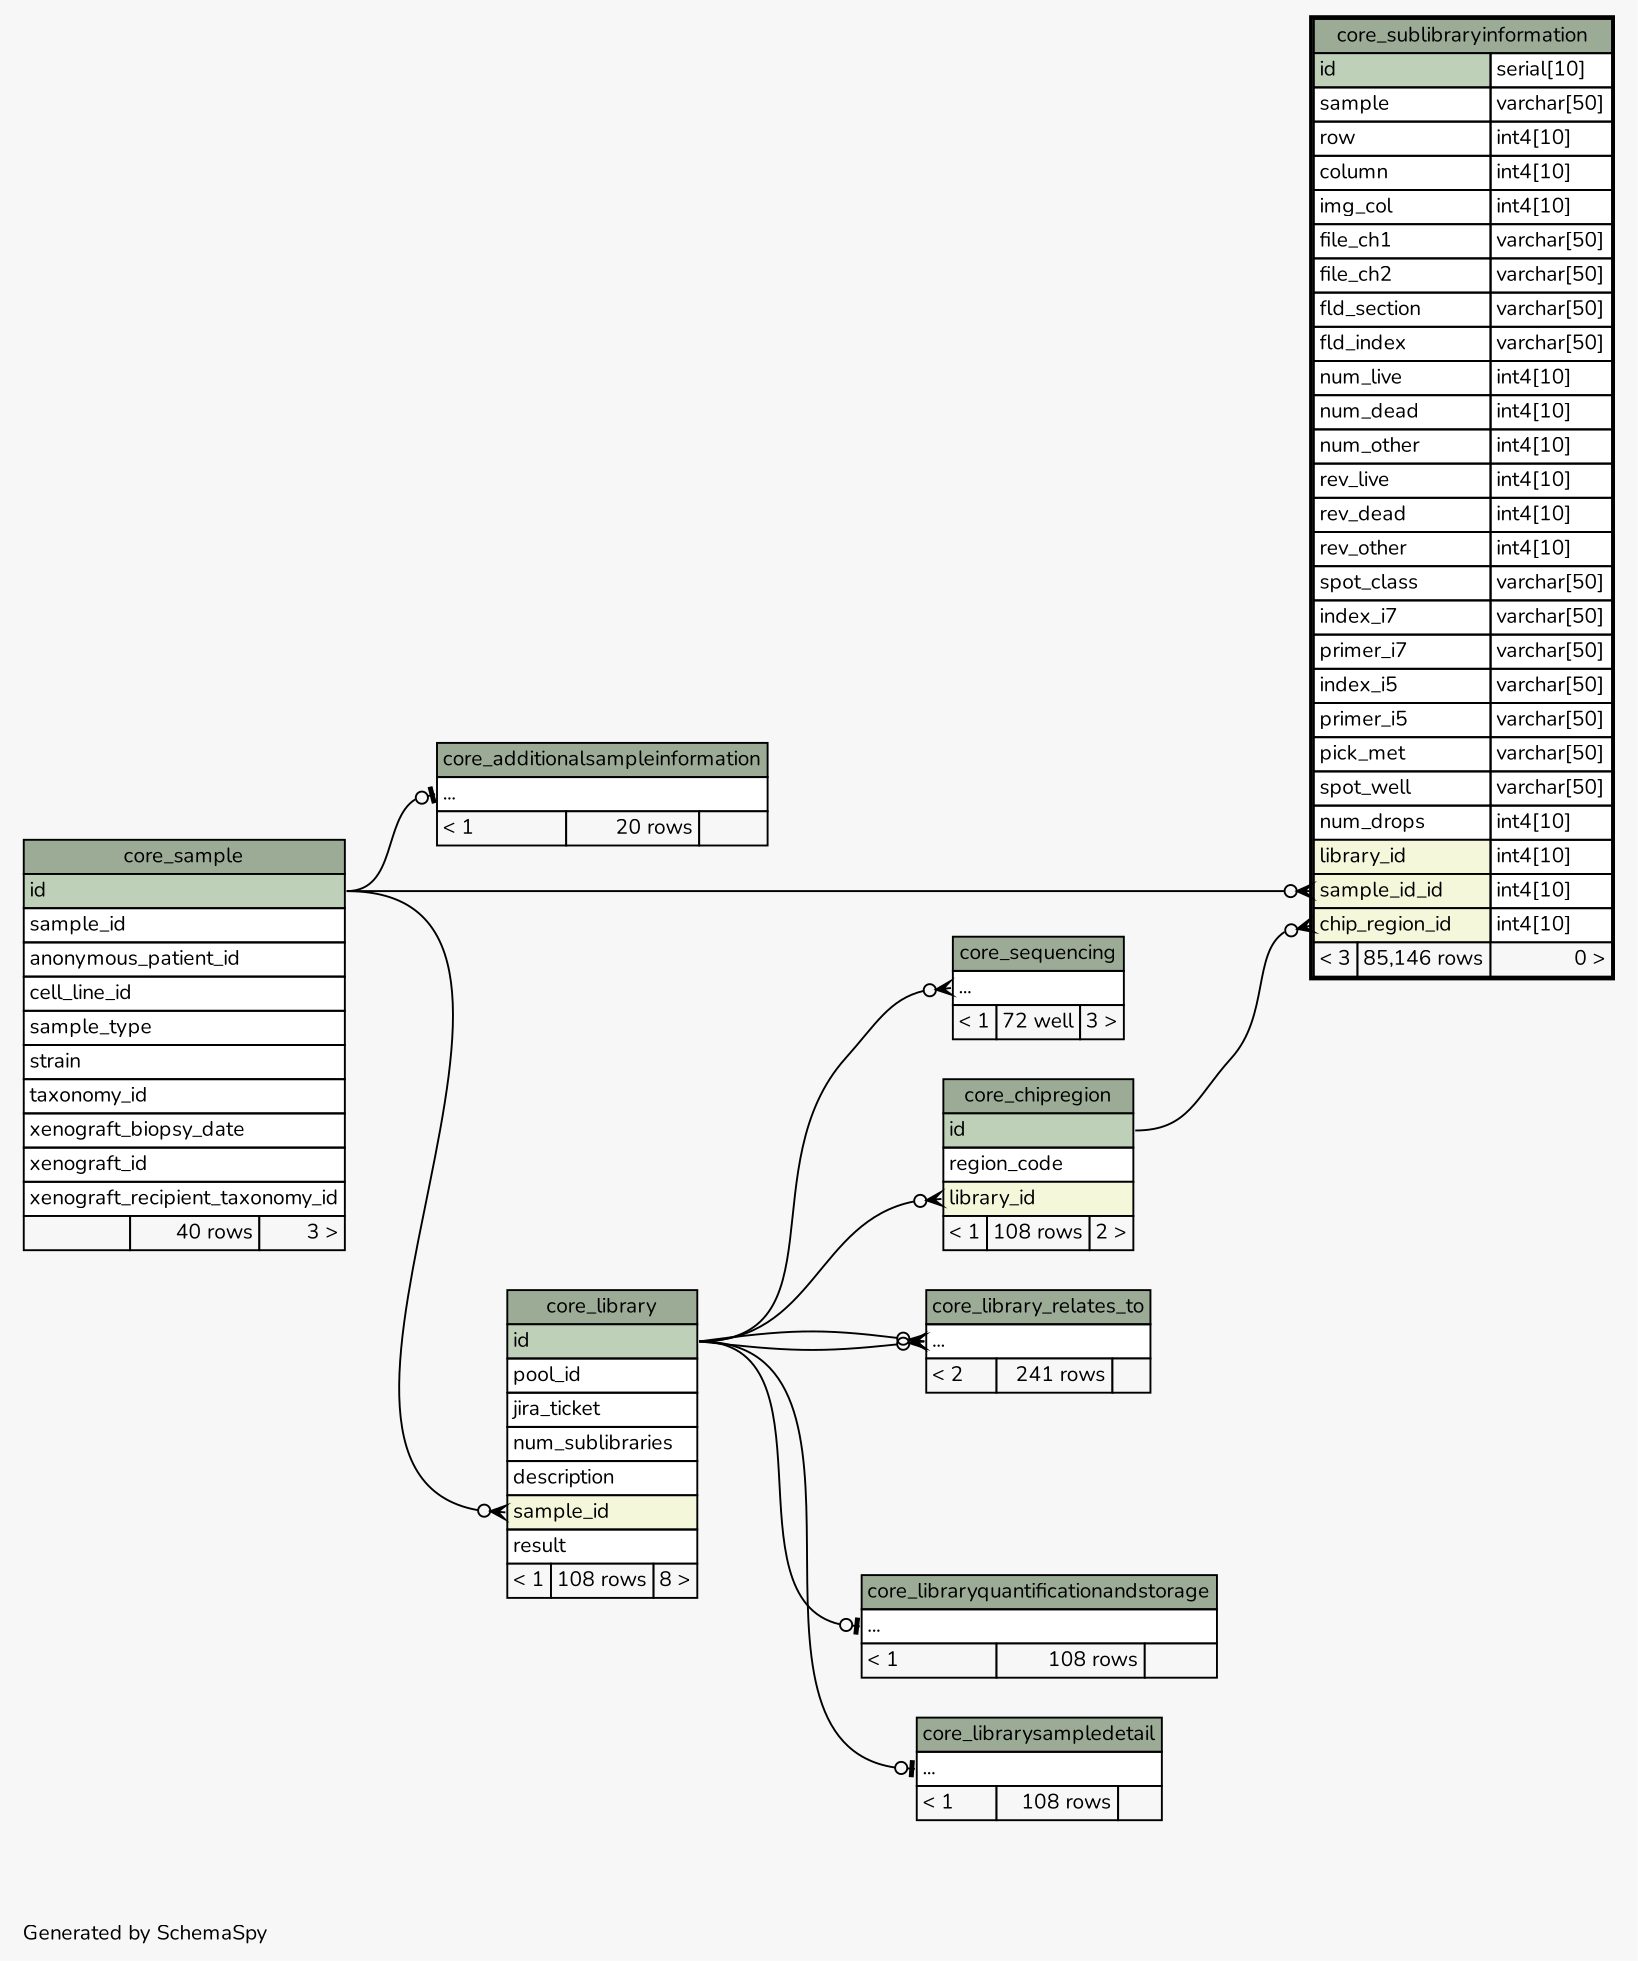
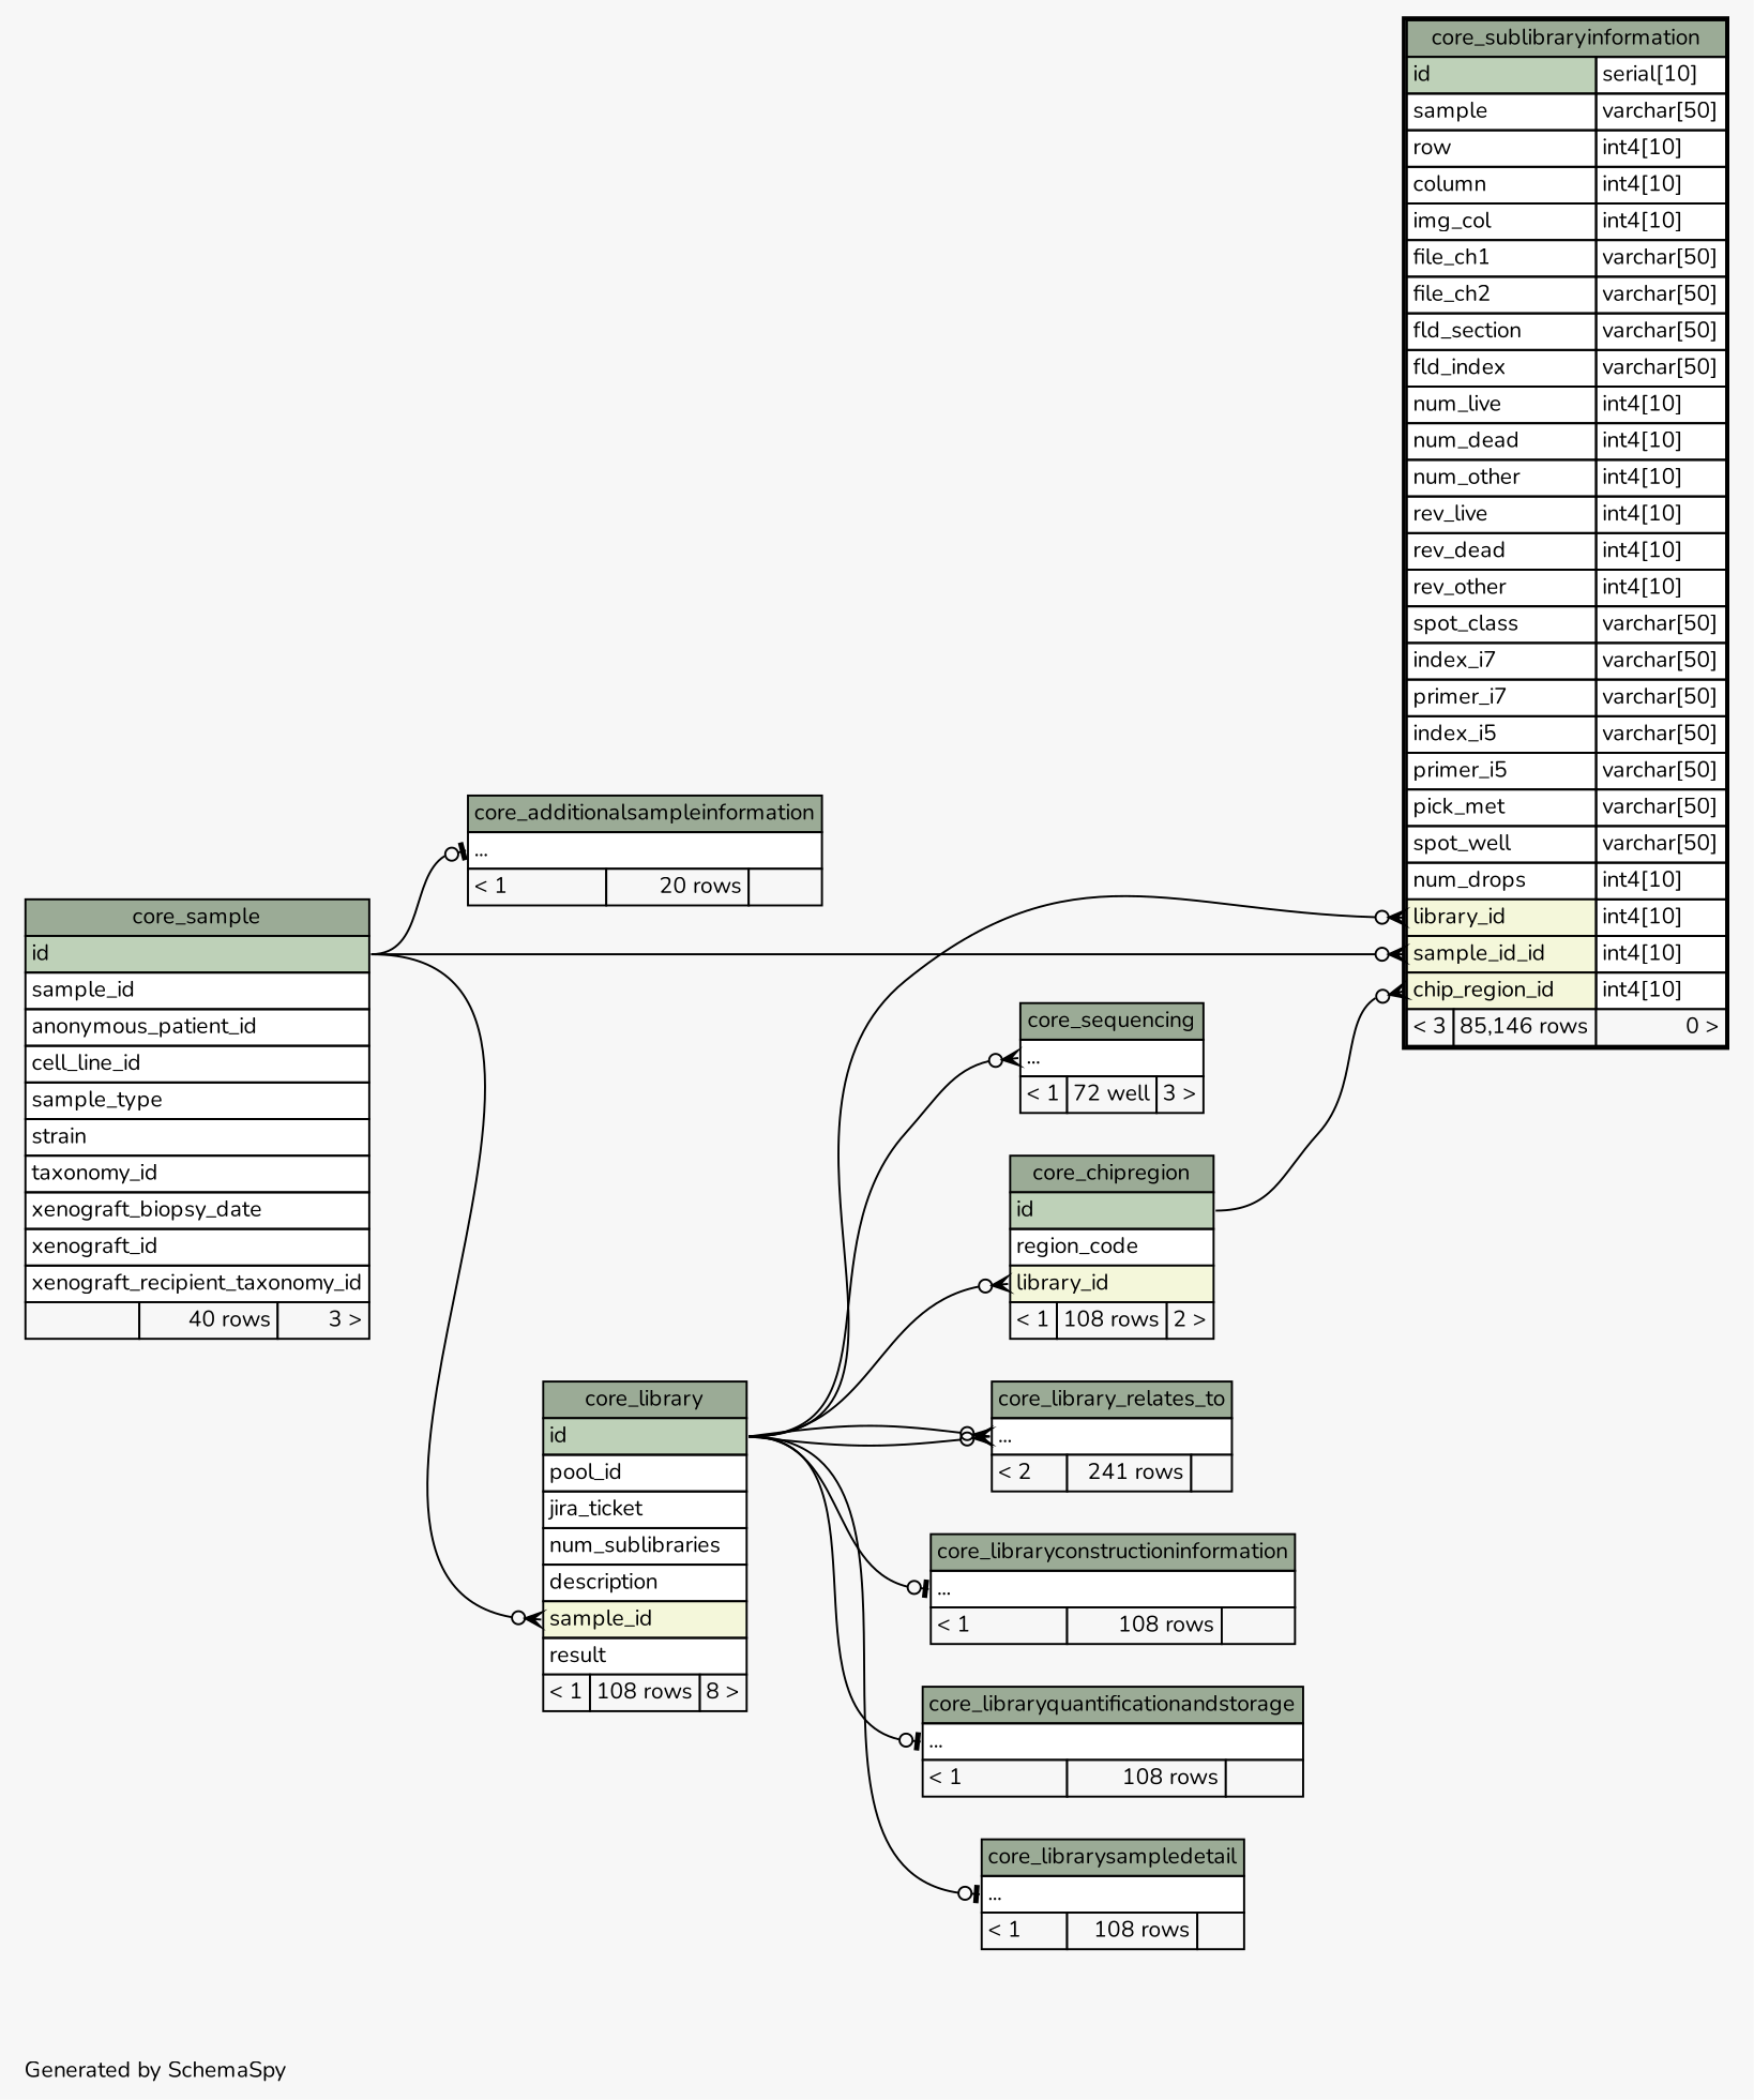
  digraph {
    bgcolor="#f7f7f7"
    fontname=Nunito
    fontsize=11
    label="\nGenerated by SchemaSpy"
    labeljust=l
    nodesep=0.18
    rankdir=RL
    ranksep=0.46
    node [fontname=Nunito fontsize=11 shape=plaintext]
    edge [arrowhead=none arrowsize=0.8 arrowtail=crowodot dir=back fontname=Nunito headport="id:e" tailport="elipses:w"]
    n1 [label=<     <TABLE BORDER="0" CELLBORDER="1" CELLSPACING="0" BGCOLOR="#ffffff">       <TR><TD COLSPAN="3" BGCOLOR="#9bab96" ALIGN="CENTER">core_additionalsampleinformation</TD></TR>       <TR><TD PORT="elipses" COLSPAN="3" ALIGN="LEFT">...</TD></TR>       <TR><TD ALIGN="LEFT" BGCOLOR="#f7f7f7">&lt; 1</TD><TD ALIGN="RIGHT" BGCOLOR="#f7f7f7">20 rows</TD><TD ALIGN="RIGHT" BGCOLOR="#f7f7f7">  </TD></TR>     </TABLE>>]
    n2 [label=<     <TABLE BORDER="0" CELLBORDER="1" CELLSPACING="0" BGCOLOR="#ffffff">       <TR><TD COLSPAN="3" BGCOLOR="#9bab96" ALIGN="CENTER">core_sample</TD></TR>       <TR><TD PORT="id" COLSPAN="3" BGCOLOR="#bed1b8" ALIGN="LEFT">id</TD></TR>       <TR><TD PORT="sample_id" COLSPAN="3" ALIGN="LEFT">sample_id</TD></TR>       <TR><TD PORT="anonymous_patient_id" COLSPAN="3" ALIGN="LEFT">anonymous_patient_id</TD></TR>       <TR><TD PORT="cell_line_id" COLSPAN="3" ALIGN="LEFT">cell_line_id</TD></TR>       <TR><TD PORT="sample_type" COLSPAN="3" ALIGN="LEFT">sample_type</TD></TR>       <TR><TD PORT="strain" COLSPAN="3" ALIGN="LEFT">strain</TD></TR>       <TR><TD PORT="taxonomy_id" COLSPAN="3" ALIGN="LEFT">taxonomy_id</TD></TR>       <TR><TD PORT="xenograft_biopsy_date" COLSPAN="3" ALIGN="LEFT">xenograft_biopsy_date</TD></TR>       <TR><TD PORT="xenograft_id" COLSPAN="3" ALIGN="LEFT">xenograft_id</TD></TR>       <TR><TD PORT="xenograft_recipient_taxonomy_id" COLSPAN="3" ALIGN="LEFT">xenograft_recipient_taxonomy_id</TD></TR>       <TR><TD ALIGN="LEFT" BGCOLOR="#f7f7f7">  </TD><TD ALIGN="RIGHT" BGCOLOR="#f7f7f7">40 rows</TD><TD ALIGN="RIGHT" BGCOLOR="#f7f7f7">3 &gt;</TD></TR>     </TABLE>>]
    n3 [label=<     <TABLE BORDER="0" CELLBORDER="1" CELLSPACING="0" BGCOLOR="#ffffff">       <TR><TD COLSPAN="3" BGCOLOR="#9bab96" ALIGN="CENTER">core_chipregion</TD></TR>       <TR><TD PORT="id" COLSPAN="3" BGCOLOR="#bed1b8" ALIGN="LEFT">id</TD></TR>       <TR><TD PORT="region_code" COLSPAN="3" ALIGN="LEFT">region_code</TD></TR>       <TR><TD PORT="library_id" COLSPAN="3" BGCOLOR="#f4f7da" ALIGN="LEFT">library_id</TD></TR>       <TR><TD ALIGN="LEFT" BGCOLOR="#f7f7f7">&lt; 1</TD><TD ALIGN="RIGHT" BGCOLOR="#f7f7f7">108 rows</TD><TD ALIGN="RIGHT" BGCOLOR="#f7f7f7">2 &gt;</TD></TR>     </TABLE>>]
    n4 [label=<     <TABLE BORDER="0" CELLBORDER="1" CELLSPACING="0" BGCOLOR="#ffffff">       <TR><TD COLSPAN="3" BGCOLOR="#9bab96" ALIGN="CENTER">core_library</TD></TR>       <TR><TD PORT="id" COLSPAN="3" BGCOLOR="#bed1b8" ALIGN="LEFT">id</TD></TR>       <TR><TD PORT="pool_id" COLSPAN="3" ALIGN="LEFT">pool_id</TD></TR>       <TR><TD PORT="jira_ticket" COLSPAN="3" ALIGN="LEFT">jira_ticket</TD></TR>       <TR><TD PORT="num_sublibraries" COLSPAN="3" ALIGN="LEFT">num_sublibraries</TD></TR>       <TR><TD PORT="description" COLSPAN="3" ALIGN="LEFT">description</TD></TR>       <TR><TD PORT="sample_id" COLSPAN="3" BGCOLOR="#f4f7da" ALIGN="LEFT">sample_id</TD></TR>       <TR><TD PORT="result" COLSPAN="3" ALIGN="LEFT">result</TD></TR>       <TR><TD ALIGN="LEFT" BGCOLOR="#f7f7f7">&lt; 1</TD><TD ALIGN="RIGHT" BGCOLOR="#f7f7f7">108 rows</TD><TD ALIGN="RIGHT" BGCOLOR="#f7f7f7">8 &gt;</TD></TR>     </TABLE>>]
    n5 [label=<     <TABLE BORDER="0" CELLBORDER="1" CELLSPACING="0" BGCOLOR="#ffffff">       <TR><TD COLSPAN="3" BGCOLOR="#9bab96" ALIGN="CENTER">core_library_relates_to</TD></TR>       <TR><TD PORT="elipses" COLSPAN="3" ALIGN="LEFT">...</TD></TR>       <TR><TD ALIGN="LEFT" BGCOLOR="#f7f7f7">&lt; 2</TD><TD ALIGN="RIGHT" BGCOLOR="#f7f7f7">241 rows</TD><TD ALIGN="RIGHT" BGCOLOR="#f7f7f7">  </TD></TR>     </TABLE>>]
+   n6 [label=<     <TABLE BORDER="0" CELLBORDER="1" CELLSPACING="0" BGCOLOR="#ffffff">       <TR><TD COLSPAN="3" BGCOLOR="#9bab96" ALIGN="CENTER">core_libraryconstructioninformation</TD></TR>       <TR><TD PORT="elipses" COLSPAN="3" ALIGN="LEFT">...</TD></TR>       <TR><TD ALIGN="LEFT" BGCOLOR="#f7f7f7">&lt; 1</TD><TD ALIGN="RIGHT" BGCOLOR="#f7f7f7">108 rows</TD><TD ALIGN="RIGHT" BGCOLOR="#f7f7f7">  </TD></TR>     </TABLE>>]
    n7 [label=<     <TABLE BORDER="0" CELLBORDER="1" CELLSPACING="0" BGCOLOR="#ffffff">       <TR><TD COLSPAN="3" BGCOLOR="#9bab96" ALIGN="CENTER">core_libraryquantificationandstorage</TD></TR>       <TR><TD PORT="elipses" COLSPAN="3" ALIGN="LEFT">...</TD></TR>       <TR><TD ALIGN="LEFT" BGCOLOR="#f7f7f7">&lt; 1</TD><TD ALIGN="RIGHT" BGCOLOR="#f7f7f7">108 rows</TD><TD ALIGN="RIGHT" BGCOLOR="#f7f7f7">  </TD></TR>     </TABLE>>]
    n8 [label=<     <TABLE BORDER="0" CELLBORDER="1" CELLSPACING="0" BGCOLOR="#ffffff">       <TR><TD COLSPAN="3" BGCOLOR="#9bab96" ALIGN="CENTER">core_librarysampledetail</TD></TR>       <TR><TD PORT="elipses" COLSPAN="3" ALIGN="LEFT">...</TD></TR>       <TR><TD ALIGN="LEFT" BGCOLOR="#f7f7f7">&lt; 1</TD><TD ALIGN="RIGHT" BGCOLOR="#f7f7f7">108 rows</TD><TD ALIGN="RIGHT" BGCOLOR="#f7f7f7">  </TD></TR>     </TABLE>>]
    n9 [label=<     <TABLE BORDER="0" CELLBORDER="1" CELLSPACING="0" BGCOLOR="#ffffff">       <TR><TD COLSPAN="3" BGCOLOR="#9bab96" ALIGN="CENTER">core_sequencing</TD></TR>       <TR><TD PORT="elipses" COLSPAN="3" ALIGN="LEFT">...</TD></TR>       <TR><TD ALIGN="LEFT" BGCOLOR="#f7f7f7">&lt; 1</TD><TD ALIGN="RIGHT" BGCOLOR="#f7f7f7">72 well</TD><TD ALIGN="RIGHT" BGCOLOR="#f7f7f7">3 &gt;</TD></TR>     </TABLE>>]
    n10 [label=<     <TABLE BORDER="2" CELLBORDER="1" CELLSPACING="0" BGCOLOR="#ffffff">       <TR><TD COLSPAN="3" BGCOLOR="#9bab96" ALIGN="CENTER">core_sublibraryinformation</TD></TR>       <TR><TD PORT="id" COLSPAN="2" BGCOLOR="#bed1b8" ALIGN="LEFT">id</TD><TD PORT="id.type" ALIGN="LEFT">serial[10]</TD></TR>       <TR><TD PORT="sample" COLSPAN="2" ALIGN="LEFT">sample</TD><TD PORT="sample.type" ALIGN="LEFT">varchar[50]</TD></TR>       <TR><TD PORT="row" COLSPAN="2" ALIGN="LEFT">row</TD><TD PORT="row.type" ALIGN="LEFT">int4[10]</TD></TR>       <TR><TD PORT="column" COLSPAN="2" ALIGN="LEFT">column</TD><TD PORT="column.type" ALIGN="LEFT">int4[10]</TD></TR>       <TR><TD PORT="img_col" COLSPAN="2" ALIGN="LEFT">img_col</TD><TD PORT="img_col.type" ALIGN="LEFT">int4[10]</TD></TR>       <TR><TD PORT="file_ch1" COLSPAN="2" ALIGN="LEFT">file_ch1</TD><TD PORT="file_ch1.type" ALIGN="LEFT">varchar[50]</TD></TR>       <TR><TD PORT="file_ch2" COLSPAN="2" ALIGN="LEFT">file_ch2</TD><TD PORT="file_ch2.type" ALIGN="LEFT">varchar[50]</TD></TR>       <TR><TD PORT="fld_section" COLSPAN="2" ALIGN="LEFT">fld_section</TD><TD PORT="fld_section.type" ALIGN="LEFT">varchar[50]</TD></TR>       <TR><TD PORT="fld_index" COLSPAN="2" ALIGN="LEFT">fld_index</TD><TD PORT="fld_index.type" ALIGN="LEFT">varchar[50]</TD></TR>       <TR><TD PORT="num_live" COLSPAN="2" ALIGN="LEFT">num_live</TD><TD PORT="num_live.type" ALIGN="LEFT">int4[10]</TD></TR>       <TR><TD PORT="num_dead" COLSPAN="2" ALIGN="LEFT">num_dead</TD><TD PORT="num_dead.type" ALIGN="LEFT">int4[10]</TD></TR>       <TR><TD PORT="num_other" COLSPAN="2" ALIGN="LEFT">num_other</TD><TD PORT="num_other.type" ALIGN="LEFT">int4[10]</TD></TR>       <TR><TD PORT="rev_live" COLSPAN="2" ALIGN="LEFT">rev_live</TD><TD PORT="rev_live.type" ALIGN="LEFT">int4[10]</TD></TR>       <TR><TD PORT="rev_dead" COLSPAN="2" ALIGN="LEFT">rev_dead</TD><TD PORT="rev_dead.type" ALIGN="LEFT">int4[10]</TD></TR>       <TR><TD PORT="rev_other" COLSPAN="2" ALIGN="LEFT">rev_other</TD><TD PORT="rev_other.type" ALIGN="LEFT">int4[10]</TD></TR>       <TR><TD PORT="spot_class" COLSPAN="2" ALIGN="LEFT">spot_class</TD><TD PORT="spot_class.type" ALIGN="LEFT">varchar[50]</TD></TR>       <TR><TD PORT="index_i7" COLSPAN="2" ALIGN="LEFT">index_i7</TD><TD PORT="index_i7.type" ALIGN="LEFT">varchar[50]</TD></TR>       <TR><TD PORT="primer_i7" COLSPAN="2" ALIGN="LEFT">primer_i7</TD><TD PORT="primer_i7.type" ALIGN="LEFT">varchar[50]</TD></TR>       <TR><TD PORT="index_i5" COLSPAN="2" ALIGN="LEFT">index_i5</TD><TD PORT="index_i5.type" ALIGN="LEFT">varchar[50]</TD></TR>       <TR><TD PORT="primer_i5" COLSPAN="2" ALIGN="LEFT">primer_i5</TD><TD PORT="primer_i5.type" ALIGN="LEFT">varchar[50]</TD></TR>       <TR><TD PORT="pick_met" COLSPAN="2" ALIGN="LEFT">pick_met</TD><TD PORT="pick_met.type" ALIGN="LEFT">varchar[50]</TD></TR>       <TR><TD PORT="spot_well" COLSPAN="2" ALIGN="LEFT">spot_well</TD><TD PORT="spot_well.type" ALIGN="LEFT">varchar[50]</TD></TR>       <TR><TD PORT="num_drops" COLSPAN="2" ALIGN="LEFT">num_drops</TD><TD PORT="num_drops.type" ALIGN="LEFT">int4[10]</TD></TR>       <TR><TD PORT="library_id" COLSPAN="2" BGCOLOR="#f4f7da" ALIGN="LEFT">library_id</TD><TD PORT="library_id.type" ALIGN="LEFT">int4[10]</TD></TR>       <TR><TD PORT="sample_id_id" COLSPAN="2" BGCOLOR="#f4f7da" ALIGN="LEFT">sample_id_id</TD><TD PORT="sample_id_id.type" ALIGN="LEFT">int4[10]</TD></TR>       <TR><TD PORT="chip_region_id" COLSPAN="2" BGCOLOR="#f4f7da" ALIGN="LEFT">chip_region_id</TD><TD PORT="chip_region_id.type" ALIGN="LEFT">int4[10]</TD></TR>       <TR><TD ALIGN="LEFT" BGCOLOR="#f7f7f7">&lt; 3</TD><TD ALIGN="RIGHT" BGCOLOR="#f7f7f7">85,146 rows</TD><TD ALIGN="RIGHT" BGCOLOR="#f7f7f7">0 &gt;</TD></TR>     </TABLE>>]
    n1 -> n2 [arrowtail=teeodot]
    n3 -> n4 [tailport="library_id:w"]
    n4 -> n2 [tailport="sample_id:w"]
    n5 -> n4
    n5 -> n4
+   n6 -> n4 [arrowtail=teeodot]
    n7 -> n4 [arrowtail=teeodot]
    n8 -> n4 [arrowtail=teeodot]
    n9 -> n4
    n10 -> n2 [tailport="sample_id_id:w"]
    n10 -> n3 [tailport="chip_region_id:w"]
+   n10 -> n4 [tailport="library_id:w"]
  }
